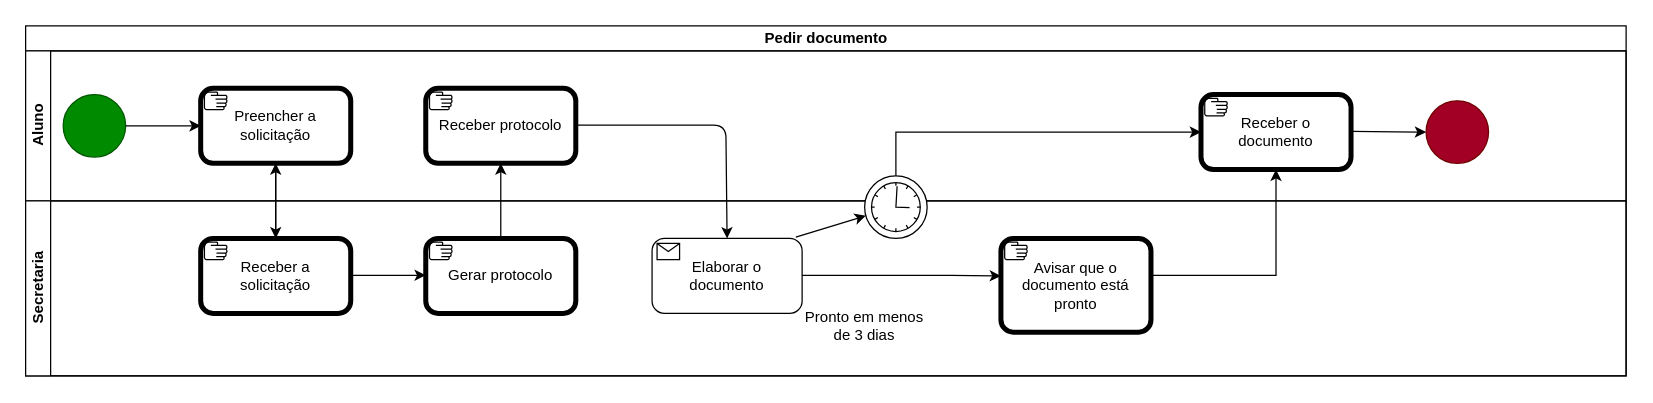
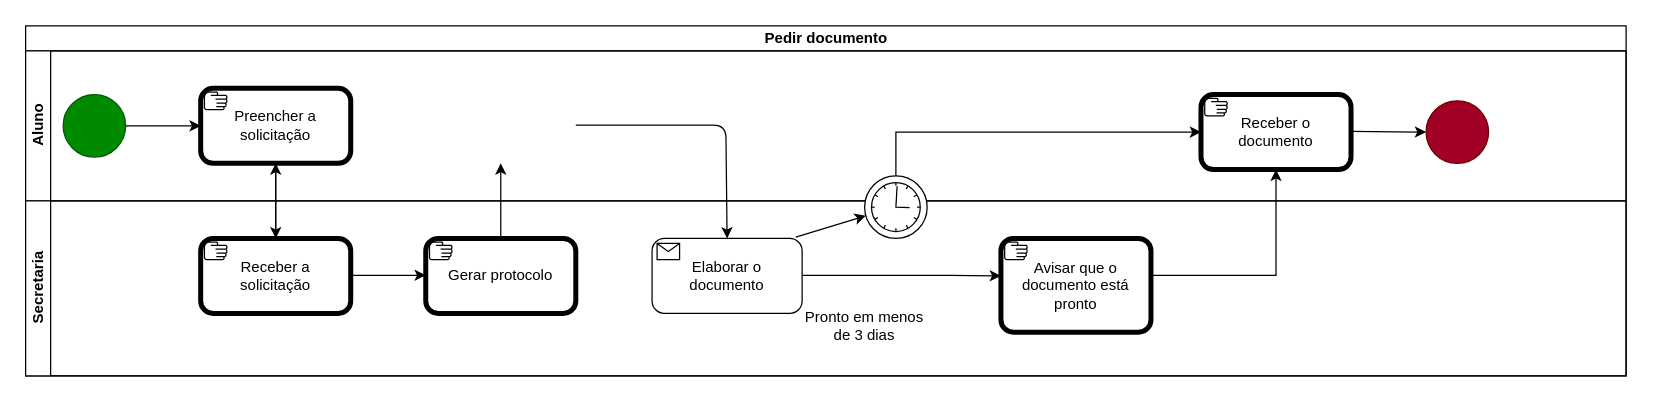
  <mxCell id="0" />
  <mxCell id="1" parent="0" />
  <mxCell id="2" value="Pedir documento" style="swimlane;html=1;childLayout=stackLayout;resizeParent=1;resizeParentMax=0;horizontal=1;startSize=20;horizontalStack=0;" vertex="1" parent="1"><mxGeometry x="20" y="20" width="1280" height="280" as="geometry" /></mxCell>
  <mxCell id="3" value="Aluno" style="swimlane;html=1;startSize=20;horizontal=0;" vertex="1" parent="2"><mxGeometry y="20" width="1280" height="120" as="geometry"><mxRectangle y="20" width="480" height="20" as="alternateBounds" /></mxGeometry></mxCell>
  <mxCell id="4" value="" style="points=[[0.145,0.145,0],[0.5,0,0],[0.855,0.145,0],[1,0.5,0],[0.855,0.855,0],[0.5,1,0],[0.145,0.855,0],[0,0.5,0]];shape=mxgraph.bpmn.event;html=1;verticalLabelPosition=bottom;labelBackgroundColor=#ffffff;verticalAlign=top;align=center;perimeter=ellipsePerimeter;outlineConnect=0;aspect=fixed;outline=standard;symbol=general;fillColor=#008a00;fontColor=#ffffff;strokeColor=#005700;" vertex="1" parent="3"><mxGeometry x="30" y="35" width="50" height="50" as="geometry" /></mxCell>
  <mxCell id="5" value="Preencher a solicitação" style="points=[[0.25,0,0],[0.5,0,0],[0.75,0,0],[1,0.25,0],[1,0.5,0],[1,0.75,0],[0.75,1,0],[0.5,1,0],[0.25,1,0],[0,0.75,0],[0,0.5,0],[0,0.25,0]];shape=mxgraph.bpmn.task;whiteSpace=wrap;rectStyle=rounded;size=10;bpmnShapeType=call;taskMarker=manual;fontFamily=Helvetica;fontSize=12;fontColor=default;align=center;strokeColor=default;fillColor=default;html=1;" vertex="1" parent="3"><mxGeometry x="140" y="30" width="120" height="60" as="geometry" /></mxCell>
  <mxCell id="6" style="edgeStyle=orthogonalEdgeStyle;rounded=0;orthogonalLoop=1;jettySize=auto;html=1;exitX=0.5;exitY=0;exitDx=0;exitDy=0;" edge="1" parent="3" source="16"><mxGeometry relative="1" as="geometry"><mxPoint x="380" y="90" as="targetPoint" /><mxPoint x="430" y="90" as="sourcePoint" /></mxGeometry></mxCell>
- <mxCell id="7" value="Receber protocolo" style="points=[[0.25,0,0],[0.5,0,0],[0.75,0,0],[1,0.25,0],[1,0.5,0],[1,0.75,0],[0.75,1,0],[0.5,1,0],[0.25,1,0],[0,0.75,0],[0,0.5,0],[0,0.25,0]];shape=mxgraph.bpmn.task;whiteSpace=wrap;rectStyle=rounded;size=10;bpmnShapeType=call;taskMarker=manual;fontFamily=Helvetica;fontSize=12;fontColor=default;align=center;strokeColor=default;fillColor=default;html=1;" vertex="1" parent="3"><mxGeometry x="320" y="30" width="120" height="60" as="geometry" /></mxCell>
  <mxCell id="8" style="endArrow=classic;html=1;fontFamily=Helvetica;fontSize=11;fontColor=default;align=center;strokeColor=default;edgeStyle=orthogonalEdgeStyle;entryX=0.5;entryY=0;entryDx=0;entryDy=0;entryPerimeter=0;" edge="1" parent="3" target="17"><mxGeometry relative="1" as="geometry"><mxPoint x="500" y="150" as="targetPoint" /><mxPoint x="440" y="59.5" as="sourcePoint" /><Array as="points"><mxPoint x="560" y="60" /></Array></mxGeometry></mxCell>
  <mxCell id="9" value="Receber o documento" style="points=[[0.25,0,0],[0.5,0,0],[0.75,0,0],[1,0.25,0],[1,0.5,0],[1,0.75,0],[0.75,1,0],[0.5,1,0],[0.25,1,0],[0,0.75,0],[0,0.5,0],[0,0.25,0]];shape=mxgraph.bpmn.task;whiteSpace=wrap;rectStyle=rounded;size=10;bpmnShapeType=call;taskMarker=manual;fontFamily=Helvetica;fontSize=12;fontColor=default;align=center;strokeColor=default;fillColor=default;html=1;" vertex="1" parent="3"><mxGeometry x="940" y="35" width="120" height="60" as="geometry" /></mxCell>
  <mxCell id="10" style="edgeStyle=orthogonalEdgeStyle;rounded=0;orthogonalLoop=1;jettySize=auto;html=1;entryX=0;entryY=0.5;entryDx=0;entryDy=0;entryPerimeter=0;" edge="1" parent="3" target="11"><mxGeometry relative="1" as="geometry"><mxPoint x="1110" y="100" as="targetPoint" /><mxPoint x="1060" y="64.5" as="sourcePoint" /></mxGeometry></mxCell>
  <mxCell id="11" value="" style="points=[[0.145,0.145,0],[0.5,0,0],[0.855,0.145,0],[1,0.5,0],[0.855,0.855,0],[0.5,1,0],[0.145,0.855,0],[0,0.5,0]];shape=mxgraph.bpmn.event;html=1;verticalLabelPosition=bottom;labelBackgroundColor=#ffffff;verticalAlign=top;align=center;perimeter=ellipsePerimeter;outlineConnect=0;aspect=fixed;outline=standard;symbol=general;fillColor=#a20025;fontColor=#ffffff;strokeColor=#6F0000;" vertex="1" parent="3"><mxGeometry x="1120" y="40" width="50" height="50" as="geometry" /></mxCell>
  <mxCell id="12" value="Secretaria" style="swimlane;html=1;startSize=20;horizontal=0;" vertex="1" parent="2"><mxGeometry y="140" width="1280" height="140" as="geometry" /></mxCell>
  <mxCell id="13" value="" style="edgeStyle=orthogonalEdgeStyle;rounded=0;orthogonalLoop=1;jettySize=auto;html=1;" edge="1" parent="12" source="14" target="5"><mxGeometry relative="1" as="geometry" /></mxCell>
  <mxCell id="14" value="Receber a &lt;br&gt;solicitação" style="points=[[0.25,0,0],[0.5,0,0],[0.75,0,0],[1,0.25,0],[1,0.5,0],[1,0.75,0],[0.75,1,0],[0.5,1,0],[0.25,1,0],[0,0.75,0],[0,0.5,0],[0,0.25,0]];shape=mxgraph.bpmn.task;whiteSpace=wrap;rectStyle=rounded;size=10;bpmnShapeType=call;taskMarker=manual;fontFamily=Helvetica;fontSize=12;fontColor=default;align=center;strokeColor=default;fillColor=default;html=1;" vertex="1" parent="12"><mxGeometry x="140" y="30" width="120" height="60" as="geometry" /></mxCell>
  <mxCell id="15" style="edgeStyle=orthogonalEdgeStyle;rounded=0;orthogonalLoop=1;jettySize=auto;html=1;" edge="1" parent="12"><mxGeometry relative="1" as="geometry"><mxPoint x="320" y="59.5" as="targetPoint" /><mxPoint x="260" y="59.5" as="sourcePoint" /></mxGeometry></mxCell>
  <mxCell id="16" value="Gerar protocolo" style="points=[[0.25,0,0],[0.5,0,0],[0.75,0,0],[1,0.25,0],[1,0.5,0],[1,0.75,0],[0.75,1,0],[0.5,1,0],[0.25,1,0],[0,0.75,0],[0,0.5,0],[0,0.25,0]];shape=mxgraph.bpmn.task;whiteSpace=wrap;rectStyle=rounded;size=10;bpmnShapeType=call;taskMarker=manual;fontFamily=Helvetica;fontSize=12;fontColor=default;align=center;strokeColor=default;fillColor=default;html=1;" vertex="1" parent="12"><mxGeometry x="320" y="30" width="120" height="60" as="geometry" /></mxCell>
  <mxCell id="17" value="Elaborar o documento" style="points=[[0.25,0,0],[0.5,0,0],[0.75,0,0],[1,0.25,0],[1,0.5,0],[1,0.75,0],[0.75,1,0],[0.5,1,0],[0.25,1,0],[0,0.75,0],[0,0.5,0],[0,0.25,0]];shape=mxgraph.bpmn.task;whiteSpace=wrap;rectStyle=rounded;size=10;taskMarker=receive;fontFamily=Helvetica;fontSize=12;fontColor=default;align=center;strokeColor=default;fillColor=default;html=1;" vertex="1" parent="12"><mxGeometry x="501" y="30" width="120" height="60" as="geometry" /></mxCell>
  <mxCell id="18" value="" style="edgeStyle=orthogonalEdgeStyle;rounded=0;orthogonalLoop=1;jettySize=auto;html=1;" edge="1" parent="12"><mxGeometry relative="1" as="geometry"><mxPoint x="621" y="59.5" as="sourcePoint" /><mxPoint x="780" y="60" as="targetPoint" /><Array as="points"><mxPoint x="740" y="60" /><mxPoint x="740" y="60" /></Array></mxGeometry></mxCell>
  <mxCell id="19" value="Pronto em menos de 3 dias" style="text;html=1;strokeColor=none;fillColor=none;align=center;verticalAlign=middle;whiteSpace=wrap;rounded=0;" vertex="1" parent="12"><mxGeometry x="621" y="80" width="100" height="40" as="geometry" /></mxCell>
  <mxCell id="20" value="" style="points=[[0.145,0.145,0],[0.5,0,0],[0.855,0.145,0],[1,0.5,0],[0.855,0.855,0],[0.5,1,0],[0.145,0.855,0],[0,0.5,0]];shape=mxgraph.bpmn.event;html=1;verticalLabelPosition=bottom;labelBackgroundColor=#ffffff;verticalAlign=top;align=center;perimeter=ellipsePerimeter;outlineConnect=0;aspect=fixed;outline=standard;symbol=timer;" vertex="1" parent="12"><mxGeometry x="671" y="-20" width="50" height="50" as="geometry" /></mxCell>
  <mxCell id="21" value="" style="endArrow=classic;html=1;rounded=0;exitX=0.958;exitY=-0.017;exitDx=0;exitDy=0;exitPerimeter=0;" edge="1" parent="12" source="17" target="20"><mxGeometry width="50" height="50" relative="1" as="geometry"><mxPoint x="620" y="20" as="sourcePoint" /><mxPoint x="670" as="targetPoint" /></mxGeometry></mxCell>
  <mxCell id="22" value="Avisar que o documento está pronto" style="points=[[0.25,0,0],[0.5,0,0],[0.75,0,0],[1,0.25,0],[1,0.5,0],[1,0.75,0],[0.75,1,0],[0.5,1,0],[0.25,1,0],[0,0.75,0],[0,0.5,0],[0,0.25,0]];shape=mxgraph.bpmn.task;whiteSpace=wrap;rectStyle=rounded;size=10;bpmnShapeType=call;taskMarker=manual;fontFamily=Helvetica;fontSize=12;fontColor=default;align=center;strokeColor=default;fillColor=default;html=1;" vertex="1" parent="12"><mxGeometry x="780" y="30" width="120" height="75" as="geometry" /></mxCell>
  <mxCell id="23" value="" style="edgeStyle=orthogonalEdgeStyle;rounded=0;orthogonalLoop=1;jettySize=auto;html=1;entryX=0.5;entryY=1;entryDx=0;entryDy=0;entryPerimeter=0;" edge="1" parent="12" target="9"><mxGeometry relative="1" as="geometry"><mxPoint x="900" y="59.5" as="sourcePoint" /><mxPoint x="1010" y="-10" as="targetPoint" /><Array as="points"><mxPoint x="1000" y="60" /></Array></mxGeometry></mxCell>
  <mxCell id="24" value="" style="endArrow=classic;html=1;rounded=0;exitX=0.5;exitY=0;exitDx=0;exitDy=0;exitPerimeter=0;entryX=0;entryY=0.5;entryDx=0;entryDy=0;entryPerimeter=0;" edge="1" parent="2" source="20" target="9"><mxGeometry width="50" height="50" relative="1" as="geometry"><mxPoint x="700" y="110" as="sourcePoint" /><mxPoint x="750" y="60" as="targetPoint" /><Array as="points"><mxPoint x="696" y="85" /></Array></mxGeometry></mxCell>
  <mxCell id="25" style="edgeStyle=orthogonalEdgeStyle;rounded=0;orthogonalLoop=1;jettySize=auto;html=1;" edge="1" parent="1" source="4"><mxGeometry relative="1" as="geometry"><mxPoint x="160" y="100" as="targetPoint" /></mxGeometry></mxCell>
  <mxCell id="26" style="edgeStyle=orthogonalEdgeStyle;rounded=0;orthogonalLoop=1;jettySize=auto;html=1;" edge="1" parent="1" source="5"><mxGeometry relative="1" as="geometry"><mxPoint x="220" y="190" as="targetPoint" /></mxGeometry></mxCell>
